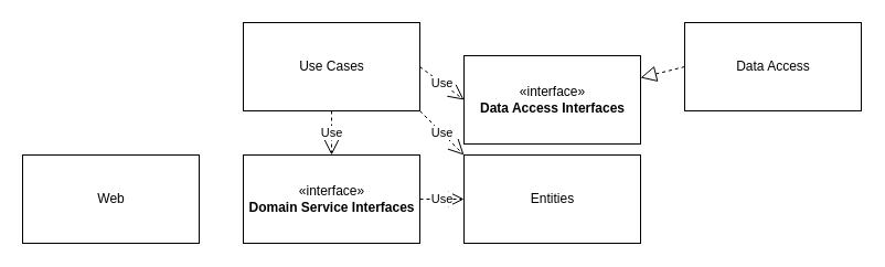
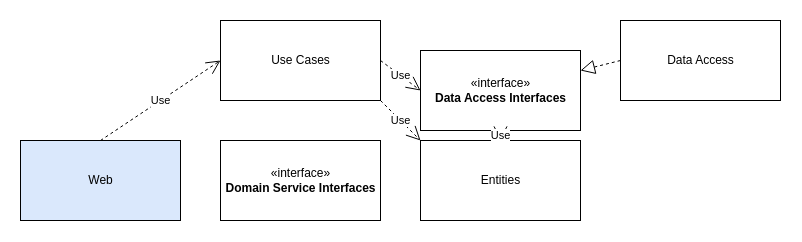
  <mxCell id="0" />
  <mxCell id="1" parent="0" />
- <mxCell id="2" value="Web" style="html=1;" parent="1" vertex="1"><mxGeometry x="20" y="140" width="160" height="80" as="geometry" /></mxCell>
+ <mxCell id="2" value="Web" style="html=1;fillColor=#dae8fc;" parent="1" vertex="1"><mxGeometry x="20" y="140" width="160" height="80" as="geometry" /></mxCell>
  <mxCell id="3" value="Use Cases" style="html=1;" parent="1" vertex="1"><mxGeometry x="220" y="20" width="160" height="80" as="geometry" /></mxCell>
  <mxCell id="4" value="Data Access" style="html=1;" parent="1" vertex="1"><mxGeometry x="620" y="20" width="160" height="80" as="geometry" /></mxCell>
  <mxCell id="5" value="Entities" style="html=1;" parent="1" vertex="1"><mxGeometry x="420" y="140" width="160" height="80" as="geometry" /></mxCell>
- <mxCell id="7" value="Use" style="endArrow=open;endSize=12;dashed=1;html=1;exitX=0.5;exitY=1;exitDx=0;exitDy=0;" parent="1" source="3" target="12" edge="1"><mxGeometry width="160" relative="1" as="geometry"><mxPoint x="340" y="19.5" as="sourcePoint" /><mxPoint x="500" y="19.5" as="targetPoint" /></mxGeometry></mxCell>
+ <mxCell id="6" value="Use" style="endArrow=open;endSize=12;dashed=1;html=1;exitX=0.5;exitY=0;exitDx=0;exitDy=0;entryX=0;entryY=0.5;entryDx=0;entryDy=0;" parent="1" source="2" target="3" edge="1"><mxGeometry width="160" relative="1" as="geometry"><mxPoint x="370" y="20" as="sourcePoint" /><mxPoint x="530" y="20" as="targetPoint" /></mxGeometry></mxCell>
  <mxCell id="8" value="«interface»&lt;br&gt;&lt;b&gt;Data Access Interfaces&lt;/b&gt;" style="html=1;" parent="1" vertex="1"><mxGeometry x="420" y="50" width="160" height="80" as="geometry" /></mxCell>
  <mxCell id="9" value="" style="endArrow=block;dashed=1;endFill=0;endSize=12;html=1;exitX=0;exitY=0.5;exitDx=0;exitDy=0;" parent="1" source="4" target="8" edge="1"><mxGeometry width="160" relative="1" as="geometry"><mxPoint x="450" y="380" as="sourcePoint" /><mxPoint x="610" y="380" as="targetPoint" /></mxGeometry></mxCell>
  <mxCell id="10" value="Use" style="endArrow=open;endSize=12;dashed=1;html=1;entryX=0;entryY=0.5;entryDx=0;entryDy=0;exitX=1;exitY=0.5;exitDx=0;exitDy=0;" parent="1" source="3" target="8" edge="1"><mxGeometry width="160" relative="1" as="geometry"><mxPoint x="400" y="120" as="sourcePoint" /><mxPoint x="230" y="70" as="targetPoint" /></mxGeometry></mxCell>
+ <mxCell id="11" value="Use" style="endArrow=open;endSize=12;dashed=1;html=1;exitX=0.5;exitY=1;exitDx=0;exitDy=0;entryX=0.5;entryY=0;entryDx=0;entryDy=0;" parent="1" source="8" target="5" edge="1"><mxGeometry width="160" relative="1" as="geometry"><mxPoint x="530" y="170" as="sourcePoint" /><mxPoint x="650" y="90" as="targetPoint" /></mxGeometry></mxCell>
  <mxCell id="12" value="«interface»&lt;br&gt;&lt;b&gt;Domain Service Interfaces&lt;/b&gt;" style="html=1;" vertex="1" parent="1"><mxGeometry x="220" y="140" width="160" height="80" as="geometry" /></mxCell>
- <mxCell id="13" value="Use" style="endArrow=open;endSize=12;dashed=1;html=1;exitX=1;exitY=0.5;exitDx=0;exitDy=0;entryX=0;entryY=0.5;entryDx=0;entryDy=0;" edge="1" parent="1" source="12" target="5"><mxGeometry width="160" relative="1" as="geometry"><mxPoint x="310" y="110" as="sourcePoint" /><mxPoint x="310" y="240" as="targetPoint" /></mxGeometry></mxCell>
  <mxCell id="14" value="Use" style="endArrow=open;endSize=12;dashed=1;html=1;exitX=1;exitY=1;exitDx=0;exitDy=0;entryX=0;entryY=0;entryDx=0;entryDy=0;" edge="1" parent="1" source="3" target="5"><mxGeometry width="160" relative="1" as="geometry"><mxPoint x="310" y="110" as="sourcePoint" /><mxPoint x="310" y="150" as="targetPoint" /></mxGeometry></mxCell>
